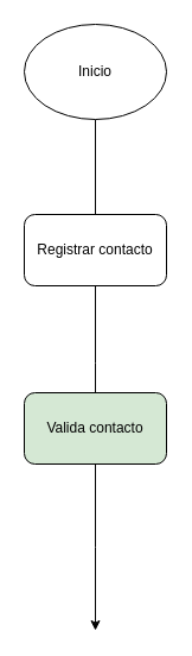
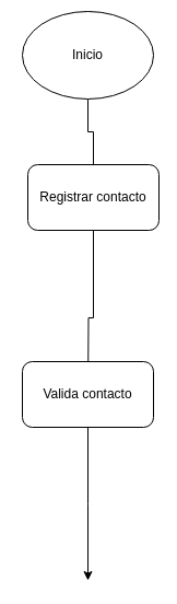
  <mxCell id="0" />
  <mxCell id="1" parent="0" />
  <mxCell id="2" style="edgeStyle=orthogonalEdgeStyle;rounded=0;orthogonalLoop=1;jettySize=auto;html=1;endArrow=none;" edge="1" parent="1" source="3" target="5"><mxGeometry relative="1" as="geometry" /></mxCell>
- <mxCell id="3" value="Inicio" style="ellipse;whiteSpace=wrap;html=1;" vertex="1" parent="1"><mxGeometry x="20" y="20" width="120" height="80" as="geometry" /></mxCell>
+ <mxCell id="3" value="Inicio" style="ellipse;whiteSpace=wrap;html=1;" vertex="1" parent="1"><mxGeometry x="20" y="10" width="120" height="80" as="geometry" /></mxCell>
  <mxCell id="4" style="edgeStyle=orthogonalEdgeStyle;rounded=0;orthogonalLoop=1;jettySize=auto;html=1;" edge="1" parent="1" source="5"><mxGeometry relative="1" as="geometry"><mxPoint x="80" y="370" as="targetPoint" /></mxGeometry></mxCell>
- <mxCell id="5" value="Registrar contacto" style="rounded=1;whiteSpace=wrap;html=1;" vertex="1" parent="1"><mxGeometry x="20" y="180" width="120" height="60" as="geometry" /></mxCell>
+ <mxCell id="5" value="Registrar contacto" style="rounded=1;whiteSpace=wrap;html=1;" vertex="1" parent="1"><mxGeometry x="25" y="150" width="120" height="60" as="geometry" /></mxCell>
  <mxCell id="6" style="edgeStyle=orthogonalEdgeStyle;rounded=0;orthogonalLoop=1;jettySize=auto;html=1;" edge="1" parent="1" source="7"><mxGeometry relative="1" as="geometry"><mxPoint x="80" y="530" as="targetPoint" /></mxGeometry></mxCell>
- <mxCell id="7" value="Valida contacto" style="rounded=1;whiteSpace=wrap;html=1;fillColor=#d5e8d4;" vertex="1" parent="1"><mxGeometry x="20" y="330" width="120" height="60" as="geometry" /></mxCell>
+ <mxCell id="7" value="Valida contacto" style="rounded=1;whiteSpace=wrap;html=1;" vertex="1" parent="1"><mxGeometry x="20" y="330" width="120" height="60" as="geometry" /></mxCell>
